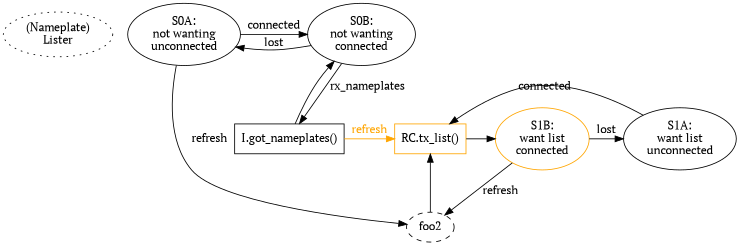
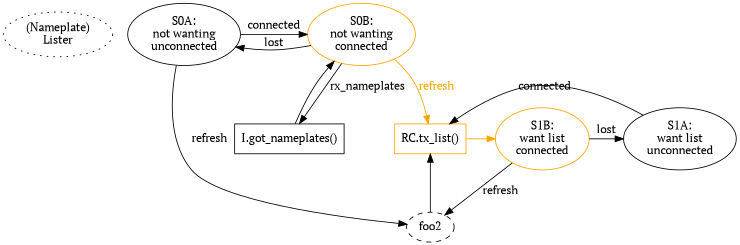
  digraph {
    fontname="PT Serif"
    node [fontname="PT Serif"]
    edge [fontname="PT Serif"]
    n1 [label="(Nameplate)\nLister" style=dotted]
    n2 [label="S0A:\nnot wanting\nunconnected"]
-   n3 [color=black label="S0B:\nnot wanting\nconnected"]
+   n3 [color=orange label="S0B:\nnot wanting\nconnected"]
    n4 [label="S1A:\nwant list\nunconnected"]
    n5 [color=orange label="RC.tx_list()" shape=box]
    n6 [color=orange label="S1B:\nwant list\nconnected"]
    n7 [label="I.got_nameplates()" shape=box]
    foo2 [style=dashed]
    subgraph sub_1 {
      rank=same
      n1
      n2
      n3
    }
    subgraph sub_2 {
      rank=same
      n4
      n5
      n6
      n7
    }
    n2 -> n3 [label=connected]
    n2 -> n5 [style=invis]
    n2 -> foo2 [label=refresh]
    n3 -> n2 [label=lost]
-   n7 -> n5 [color=orange fontcolor=orange label=refresh]
+   n3 -> n5 [color=orange fontcolor=orange label=refresh]
    n3 -> n7 [label=rx_nameplates]
    n4 -> n5 [label=connected]
-   n5 -> n6 [color=black]
+   n5 -> n6 [color=orange]
    n6 -> n4 [label=lost]
    n6 -> foo2 [label=refresh]
    n7 -> n3
    foo2 -> n5
  }
